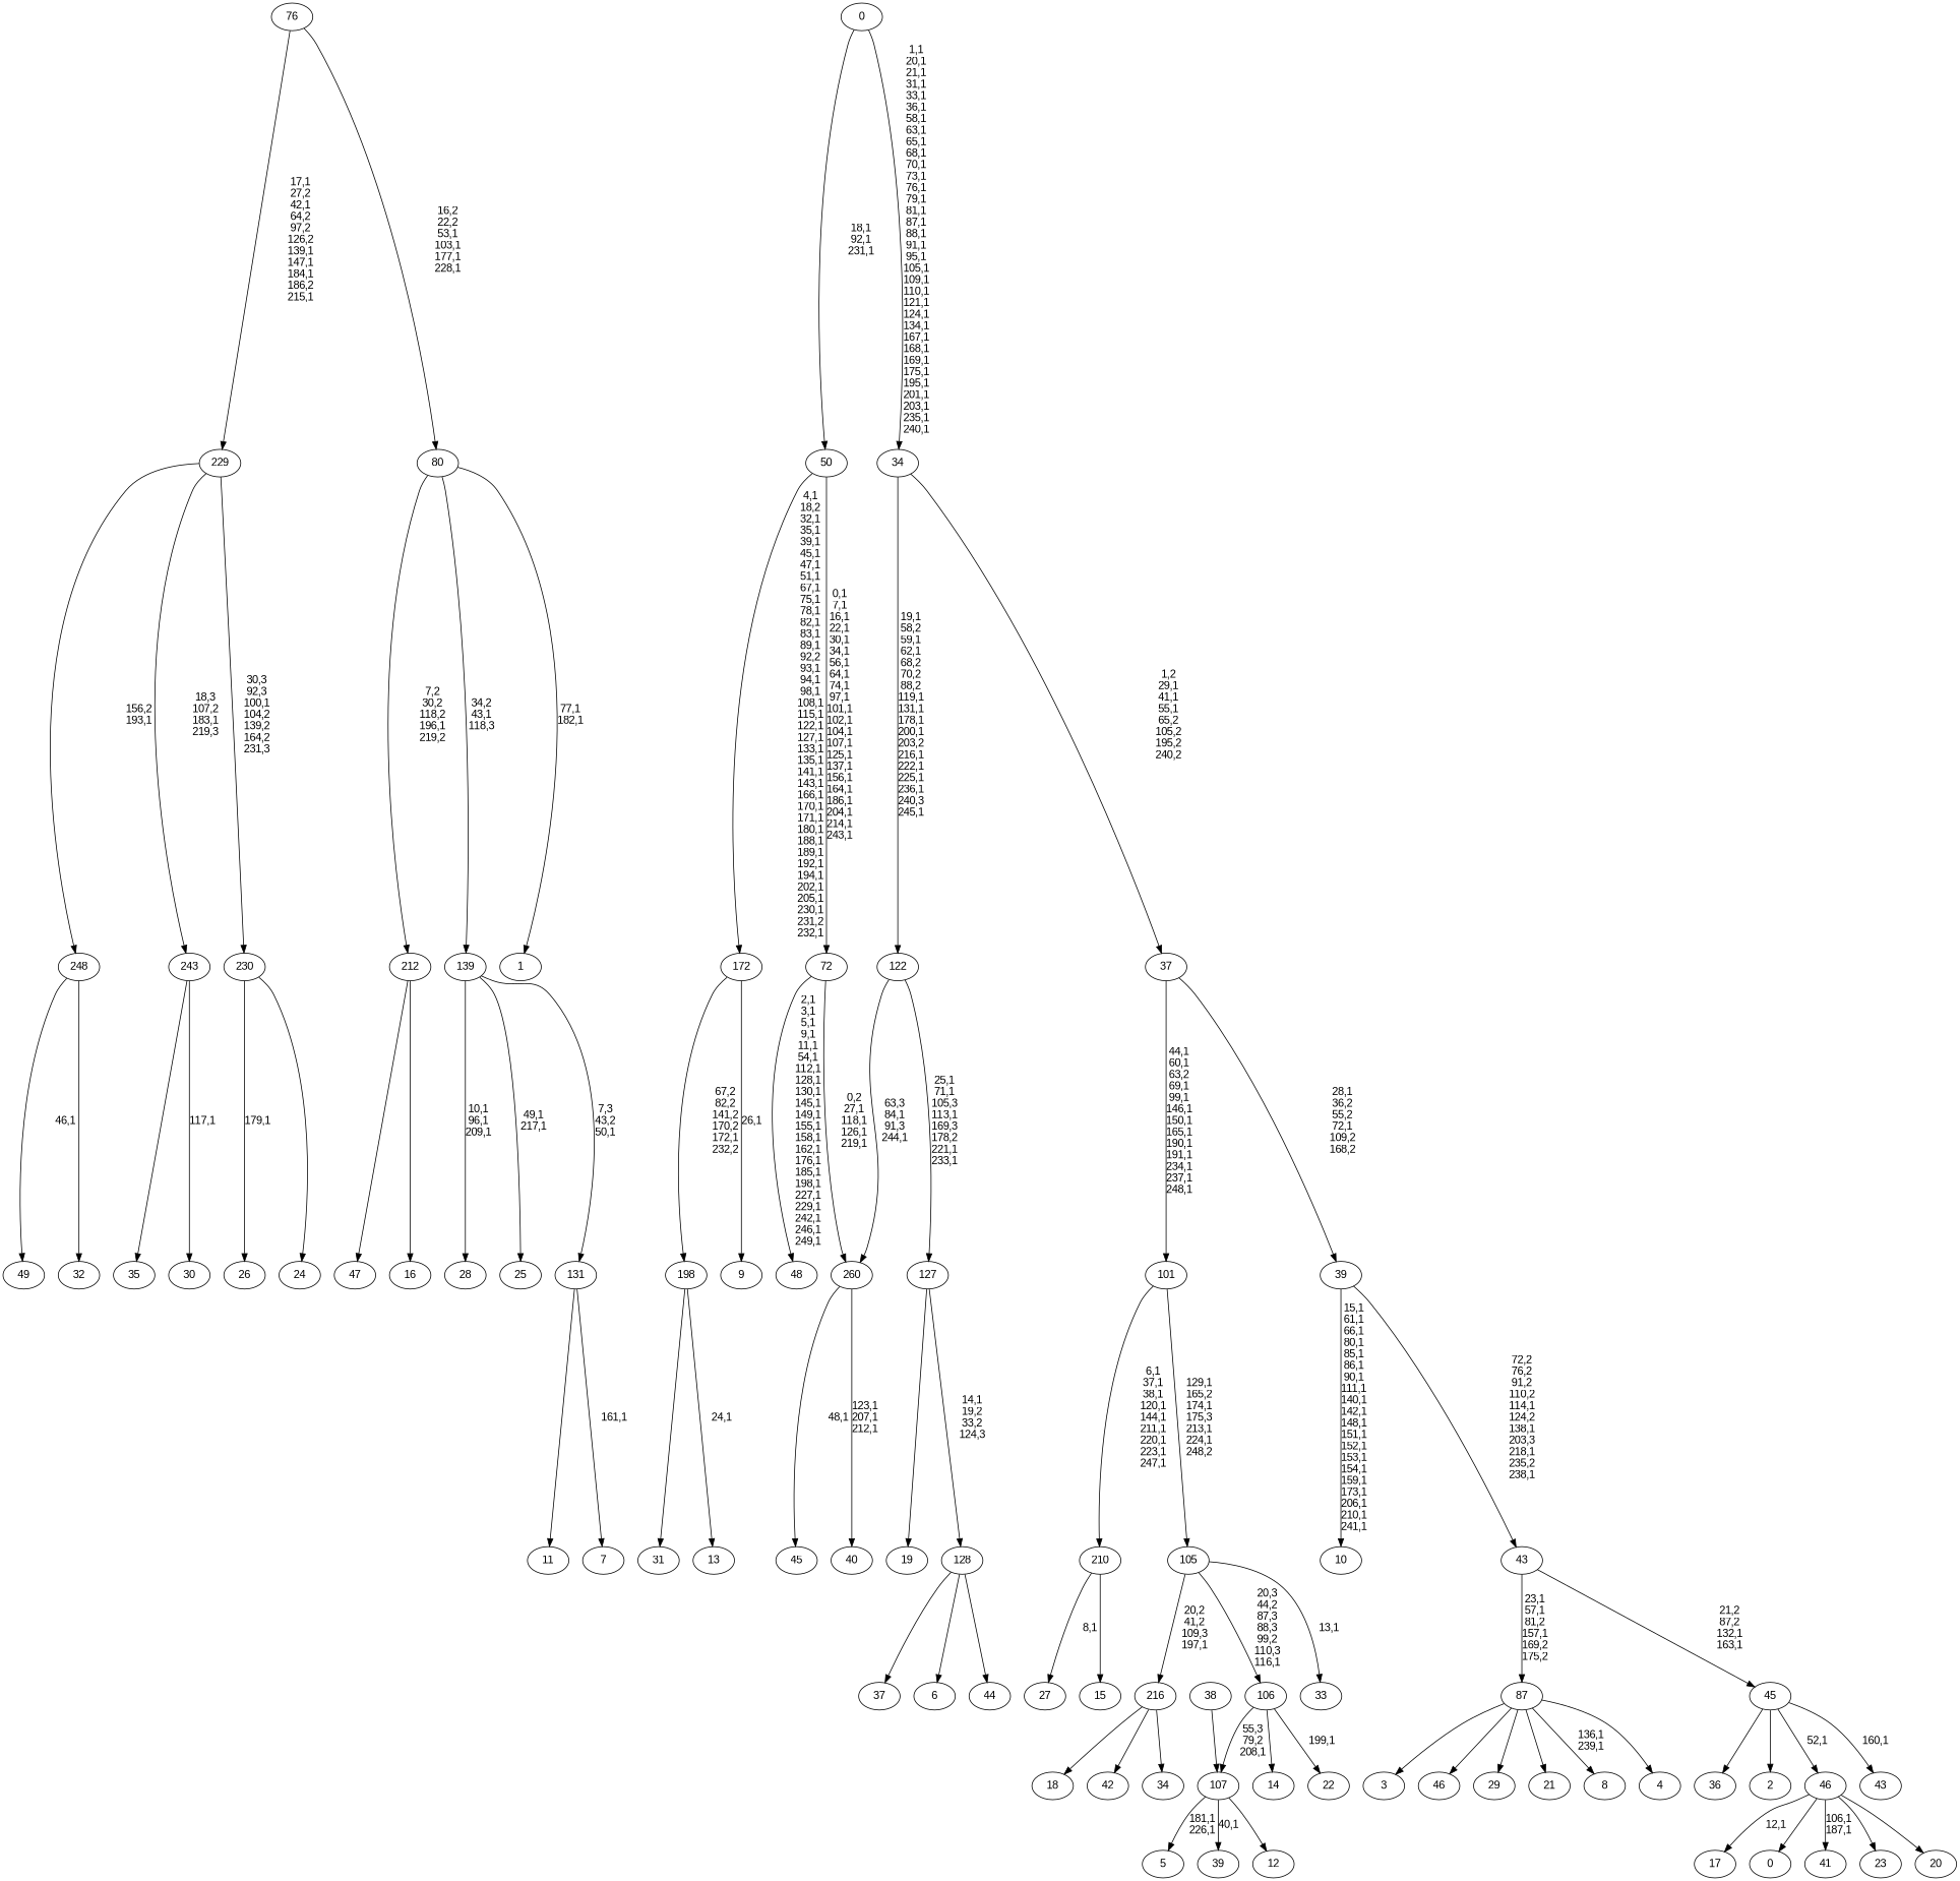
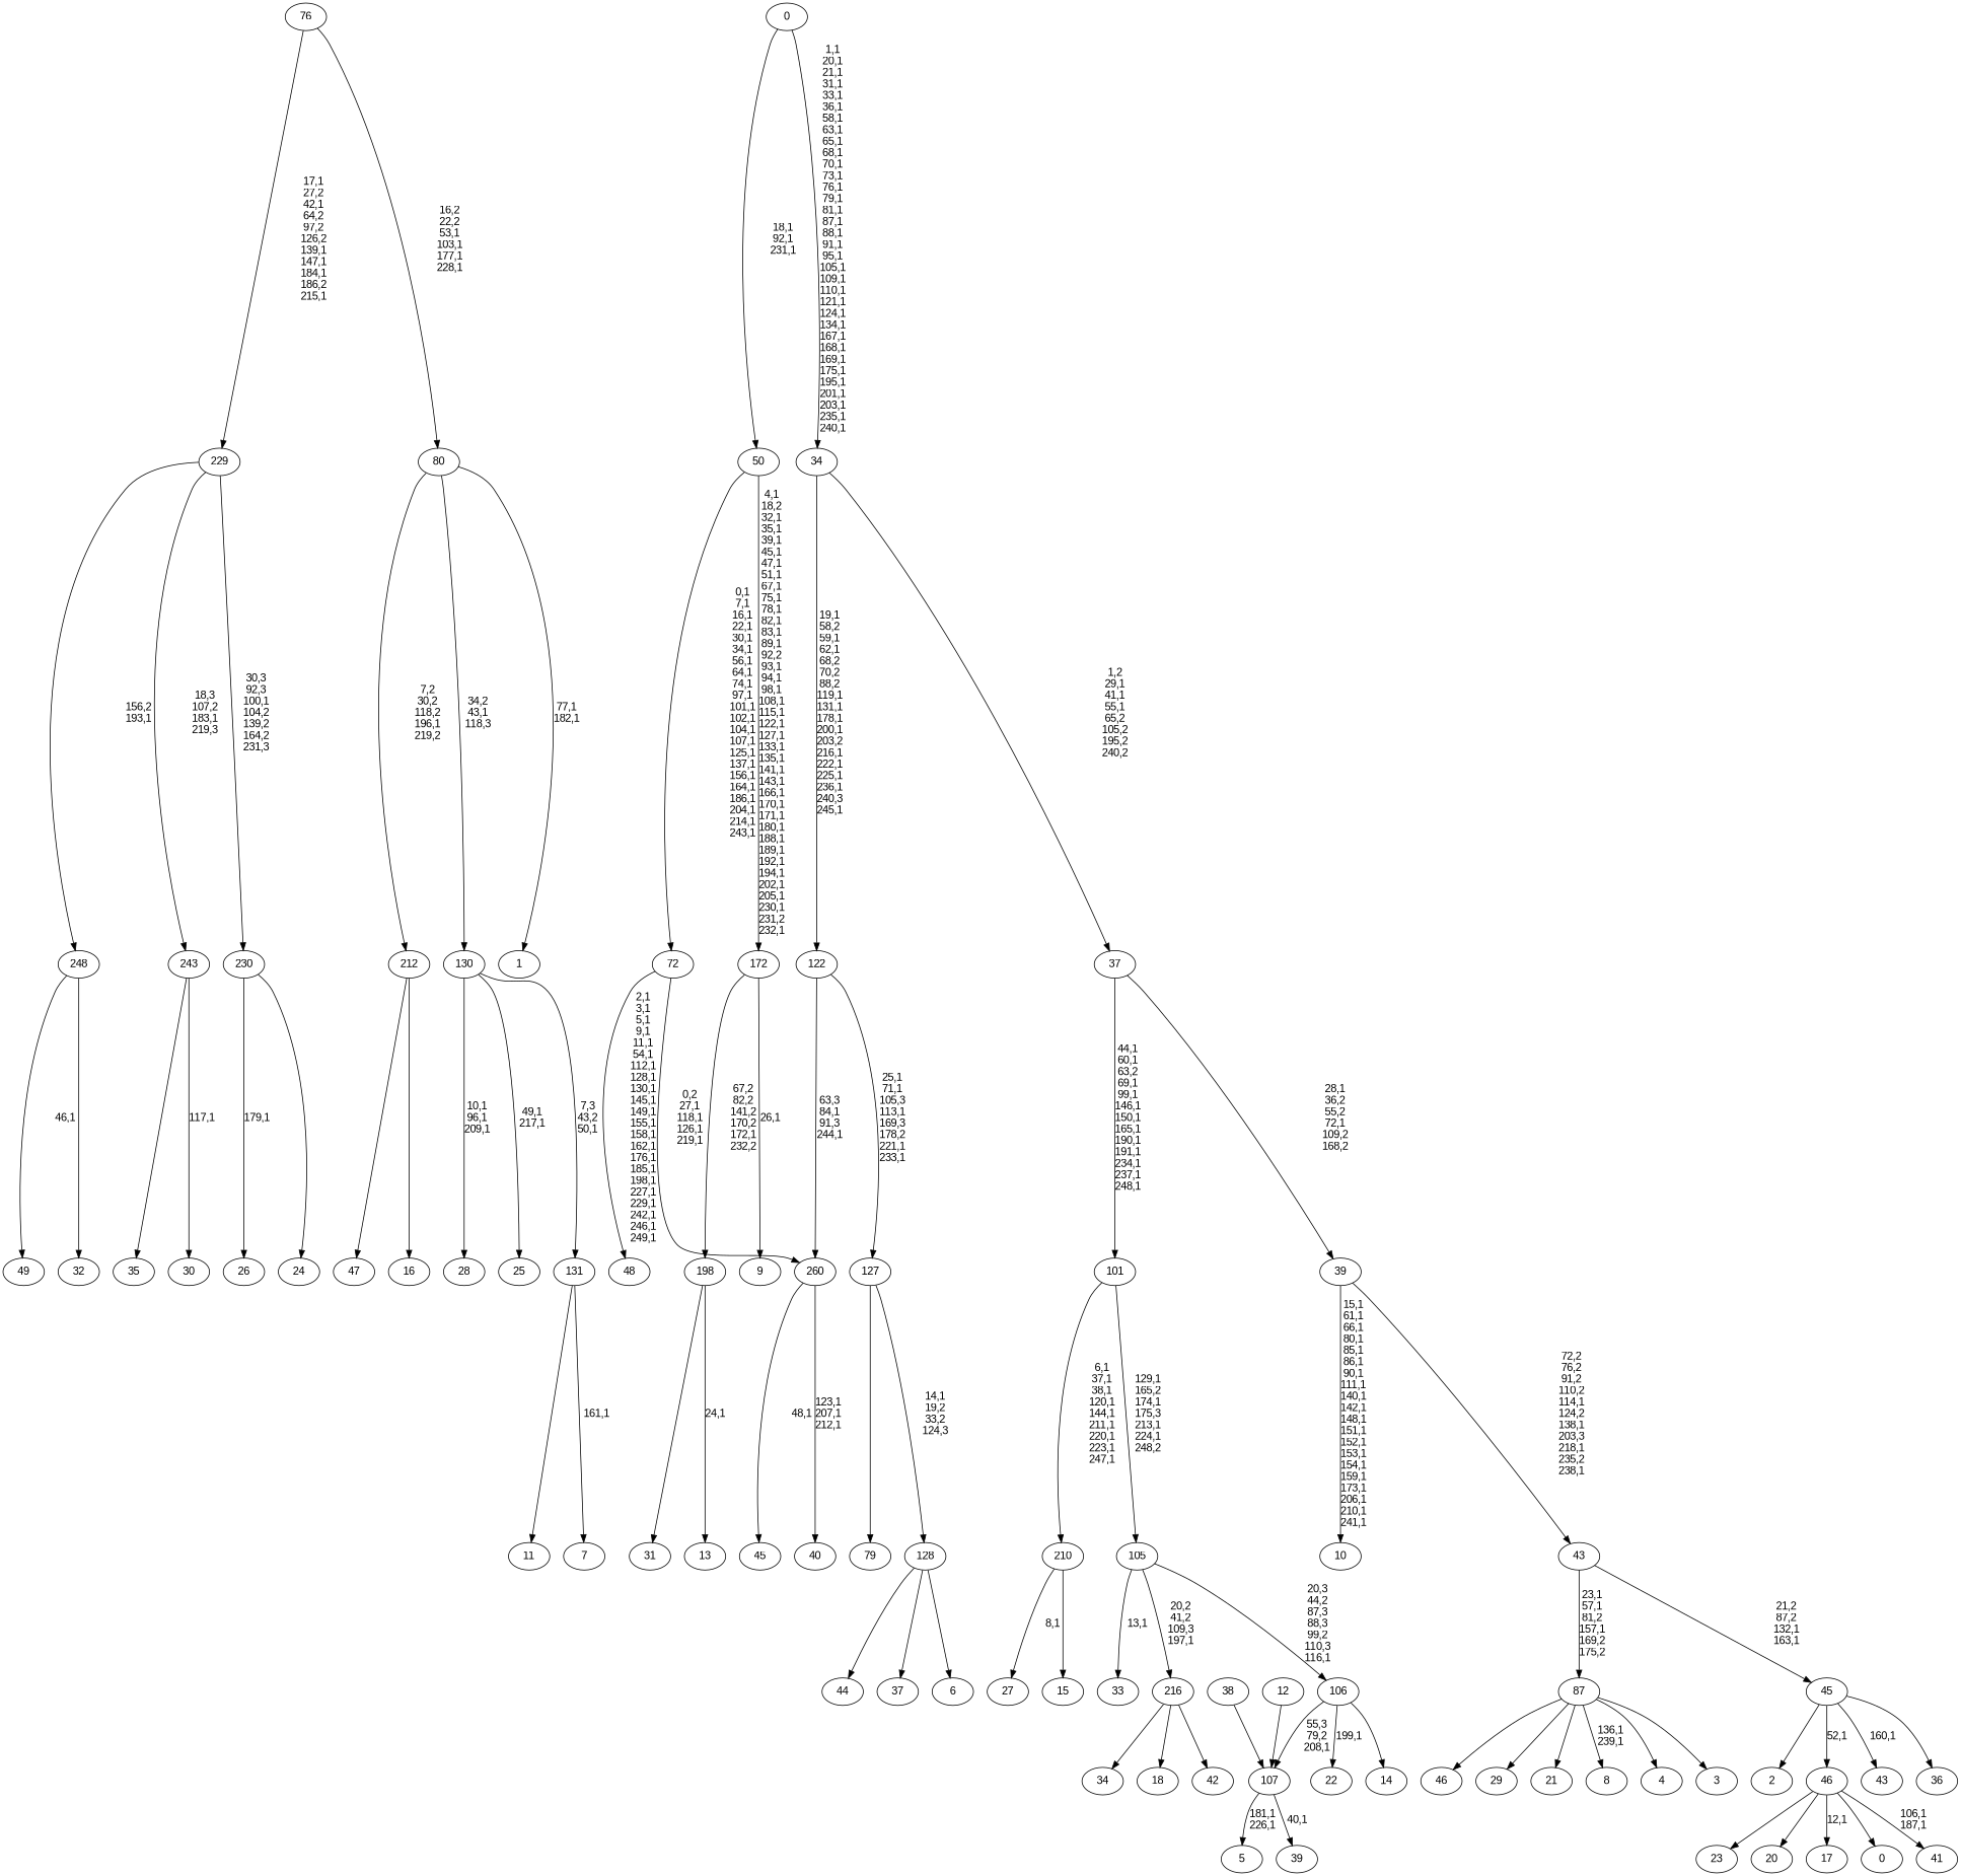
  digraph {
    fontname="Liberation Sans"
    node [fontname="Liberation Sans"]
    edge [fontname="Liberation Sans"]
    n1 [label=49]
    n2 [label=48]
    n3 [label=47]
    n4 [label=46]
    n5 [label=45]
    n6 [label=44]
    n7 [label=43]
    n8 [label=42]
    n9 [label=41]
    n10 [label=40]
    260
    n12 [label=39]
    n13 [label=38]
    107
    n15 [label=37]
    n16 [label=36]
    n17 [label=35]
    n18 [label=34]
    n19 [label=33]
    n20 [label=32]
    248
    n22 [label=31]
    n23 [label=30]
    n24 [label=243]
    n25 [label=29]
    n26 [label=28]
    n27 [label=27]
    n28 [label=26]
    n29 [label=25]
    n30 [label=24]
    230
    229
    n33 [label=23]
    n34 [label=22]
    n35 [label=21]
    n36 [label=20]
-   n37 [label=19]
+   n37 [label=79]
    n38 [label=18]
    216
    n40 [label=17]
    n41 [label=16]
    212
    n43 [label=15]
    210
    n45 [label=14]
    n46 [label=13]
    198
    n48 [label=12]
    n49 [label=11]
    n50 [label=10]
    n51 [label=9]
    172
    n53 [label=8]
    n54 [label=7]
    131
-   130 [label=139]
+   130
    n57 [label=6]
    128
    127
    122
    n61 [label=5]
    106
    105
    101
    n65 [label=4]
    n66 [label=3]
    87
    n68 [label=2]
    n69 [label=1]
    80
    76
    72
    50
    n74 [label=0]
    46
    45
    43
    39
    37
    34
    0
    260 -> n5 [label="48,1"]
    260 -> n10 [label="123,1\n207,1\n212,1"]
    n13 -> 107
    107 -> n12 [label="40,1"]
-   107 -> n48
+   n48 -> 107
    107 -> n61 [label="181,1\n226,1"]
    248 -> n1 [label="46,1"]
    248 -> n20
    n24 -> n17
    n24 -> n23 [label="117,1"]
    230 -> n28 [label="179,1"]
    230 -> n30
    229 -> 248 [label="156,2\n193,1"]
    229 -> n24 [label="18,3\n107,2\n183,1\n219,3"]
    229 -> 230 [label="30,3\n92,3\n100,1\n104,2\n139,2\n164,2\n231,3"]
    216 -> n8
    216 -> n18
    216 -> n38
    212 -> n3
    212 -> n41
    210 -> n27 [label="8,1"]
    210 -> n43
    198 -> n22
    198 -> n46 [label="24,1"]
    172 -> 198 [label="67,2\n82,2\n141,2\n170,2\n172,1\n232,2"]
    172 -> n51 [label="26,1"]
    131 -> n49
    131 -> n54 [label="161,1"]
    130 -> n26 [label="10,1\n96,1\n209,1"]
    130 -> n29 [label="49,1\n217,1"]
    130 -> 131 [label="7,3\n43,2\n50,1"]
    128 -> n6
    128 -> n15
    128 -> n57
    127 -> n37
    127 -> 128 [label="14,1\n19,2\n33,2\n124,3"]
    122 -> 260 [label="63,3\n84,1\n91,3\n244,1"]
    122 -> 127 [label="25,1\n71,1\n105,3\n113,1\n169,3\n178,2\n221,1\n233,1"]
    106 -> 107 [label="55,3\n79,2\n208,1"]
    106 -> n34 [label="199,1"]
    106 -> n45
    105 -> n19 [label="13,1"]
    105 -> 216 [label="20,2\n41,2\n109,3\n197,1"]
    105 -> 106 [label="20,3\n44,2\n87,3\n88,3\n99,2\n110,3\n116,1"]
    101 -> 210 [label="6,1\n37,1\n38,1\n120,1\n144,1\n211,1\n220,1\n223,1\n247,1"]
    101 -> 105 [label="129,1\n165,2\n174,1\n175,3\n213,1\n224,1\n248,2"]
    87 -> n4
    87 -> n25
    87 -> n35
    87 -> n53 [label="136,1\n239,1"]
    87 -> n65
    87 -> n66
    80 -> 212 [label="7,2\n30,2\n118,2\n196,1\n219,2"]
    80 -> 130 [label="34,2\n43,1\n118,3"]
    80 -> n69 [label="77,1\n182,1"]
    76 -> 229 [label="17,1\n27,2\n42,1\n64,2\n97,2\n126,2\n139,1\n147,1\n184,1\n186,2\n215,1"]
    76 -> 80 [label="16,2\n22,2\n53,1\n103,1\n177,1\n228,1"]
    72 -> n2 [label="2,1\n3,1\n5,1\n9,1\n11,1\n54,1\n112,1\n128,1\n130,1\n145,1\n149,1\n155,1\n158,1\n162,1\n176,1\n185,1\n198,1\n227,1\n229,1\n242,1\n246,1\n249,1"]
    72 -> 260 [label="0,2\n27,1\n118,1\n126,1\n219,1"]
    50 -> 172 [label="4,1\n18,2\n32,1\n35,1\n39,1\n45,1\n47,1\n51,1\n67,1\n75,1\n78,1\n82,1\n83,1\n89,1\n92,2\n93,1\n94,1\n98,1\n108,1\n115,1\n122,1\n127,1\n133,1\n135,1\n141,1\n143,1\n166,1\n170,1\n171,1\n180,1\n188,1\n189,1\n192,1\n194,1\n202,1\n205,1\n230,1\n231,2\n232,1"]
    50 -> 72 [label="0,1\n7,1\n16,1\n22,1\n30,1\n34,1\n56,1\n64,1\n74,1\n97,1\n101,1\n102,1\n104,1\n107,1\n125,1\n137,1\n156,1\n164,1\n186,1\n204,1\n214,1\n243,1"]
    46 -> n9 [label="106,1\n187,1"]
    46 -> n33
    46 -> n36
    46 -> n40 [label="12,1"]
    46 -> n74
    45 -> n7 [label="160,1"]
    45 -> n16
    45 -> n68
    45 -> 46 [label="52,1"]
    43 -> 87 [label="23,1\n57,1\n81,2\n157,1\n169,2\n175,2"]
    43 -> 45 [label="21,2\n87,2\n132,1\n163,1"]
    39 -> n50 [label="15,1\n61,1\n66,1\n80,1\n85,1\n86,1\n90,1\n111,1\n140,1\n142,1\n148,1\n151,1\n152,1\n153,1\n154,1\n159,1\n173,1\n206,1\n210,1\n241,1"]
    39 -> 43 [label="72,2\n76,2\n91,2\n110,2\n114,1\n124,2\n138,1\n203,3\n218,1\n235,2\n238,1"]
    37 -> 101 [label="44,1\n60,1\n63,2\n69,1\n99,1\n146,1\n150,1\n165,1\n190,1\n191,1\n234,1\n237,1\n248,1"]
    37 -> 39 [label="28,1\n36,2\n55,2\n72,1\n109,2\n168,2"]
    34 -> 122 [label="19,1\n58,2\n59,1\n62,1\n68,2\n70,2\n88,2\n119,1\n131,1\n178,1\n200,1\n203,2\n216,1\n222,1\n225,1\n236,1\n240,3\n245,1"]
    34 -> 37 [label="1,2\n29,1\n41,1\n55,1\n65,2\n105,2\n195,2\n240,2"]
    0 -> 50 [label="18,1\n92,1\n231,1"]
    0 -> 34 [label="1,1\n20,1\n21,1\n31,1\n33,1\n36,1\n58,1\n63,1\n65,1\n68,1\n70,1\n73,1\n76,1\n79,1\n81,1\n87,1\n88,1\n91,1\n95,1\n105,1\n109,1\n110,1\n121,1\n124,1\n134,1\n167,1\n168,1\n169,1\n175,1\n195,1\n201,1\n203,1\n235,1\n240,1"]
  }
